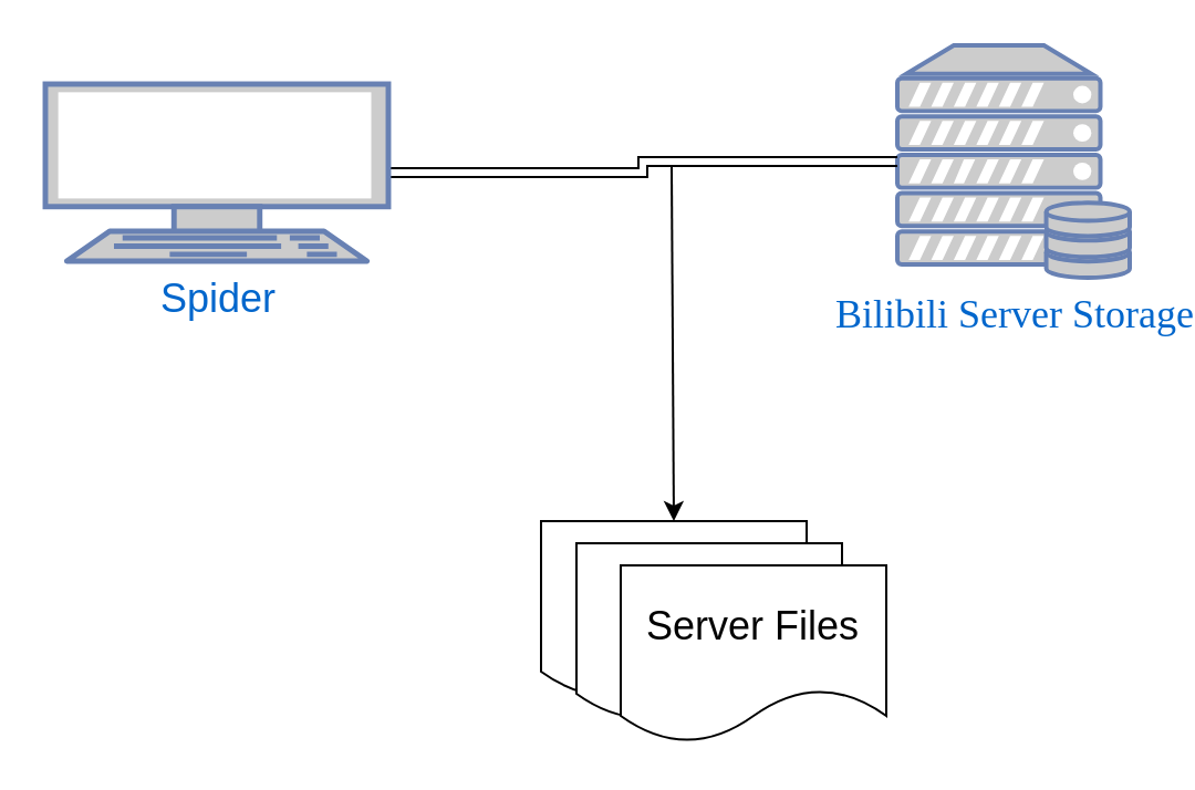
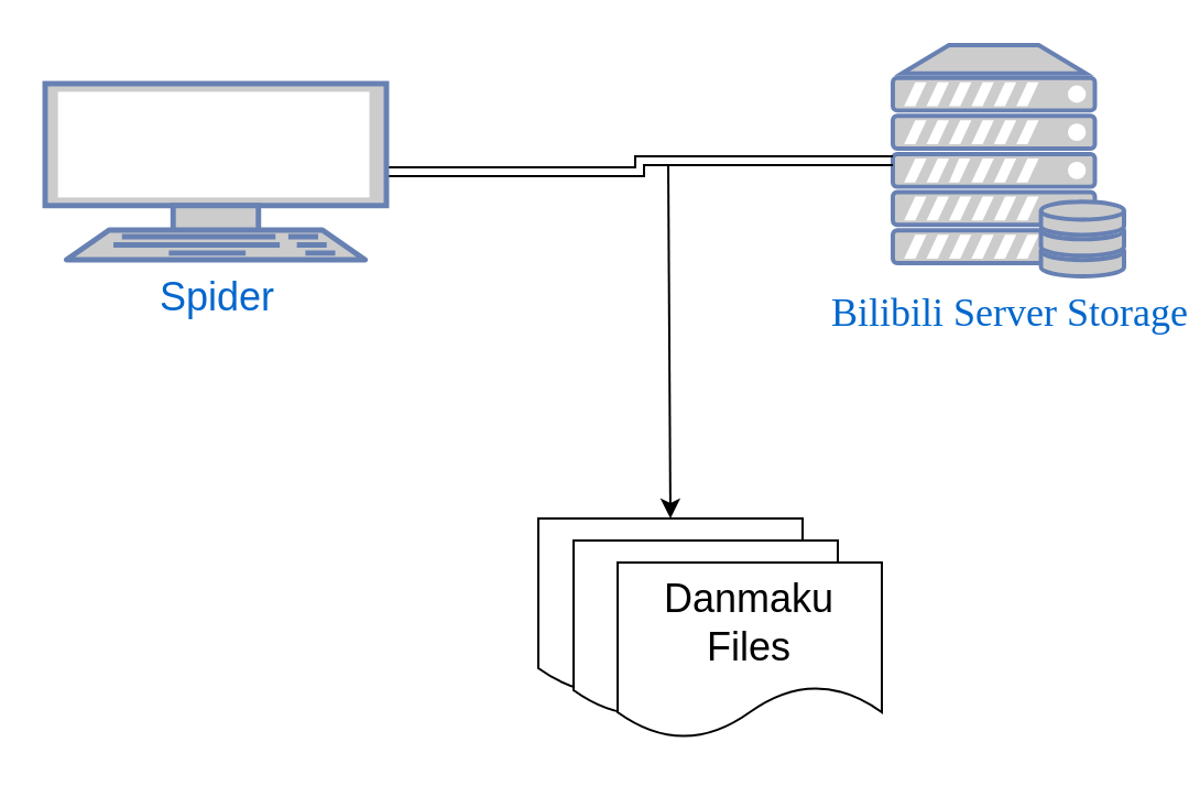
  <mxCell id="0" />
  <mxCell id="1" parent="0" />
  <mxCell id="2" value="&lt;font size=&quot;1&quot; style=&quot;&quot; face=&quot;Times New Roman&quot;&gt;&lt;span style=&quot;font-size: 18px;&quot;&gt;Bilibili Server Storage&lt;/span&gt;&lt;/font&gt;" style="fontColor=#0066CC;verticalAlign=top;verticalLabelPosition=bottom;labelPosition=center;align=center;html=1;outlineConnect=0;fillColor=#CCCCCC;strokeColor=#6881B3;gradientColor=none;gradientDirection=north;strokeWidth=2;shape=mxgraph.networks.server_storage;" vertex="1" parent="1"><mxGeometry x="405" y="20" width="105" height="105" as="geometry" /></mxCell>
  <mxCell id="3" style="edgeStyle=orthogonalEdgeStyle;rounded=0;orthogonalLoop=1;jettySize=auto;html=1;shape=link;" edge="1" parent="1" source="4" target="2"><mxGeometry relative="1" as="geometry" /></mxCell>
  <mxCell id="4" value="&lt;font style=&quot;font-size: 18px;&quot;&gt;Spider&lt;/font&gt;" style="fontColor=#0066CC;verticalAlign=top;verticalLabelPosition=bottom;labelPosition=center;align=center;html=1;outlineConnect=0;fillColor=#CCCCCC;strokeColor=#6881B3;gradientColor=none;gradientDirection=north;strokeWidth=2;shape=mxgraph.networks.terminal;" vertex="1" parent="1"><mxGeometry x="20" y="37.5" width="155" height="80" as="geometry" /></mxCell>
  <mxCell id="5" value="" style="endArrow=classic;html=1;rounded=0;entryX=0.5;entryY=0;entryDx=0;entryDy=0;" edge="1" parent="1" target="7"><mxGeometry width="50" height="50" relative="1" as="geometry"><mxPoint x="303" y="75" as="sourcePoint" /><mxPoint x="303" y="205" as="targetPoint" /></mxGeometry></mxCell>
  <mxCell id="6" value="" style="group" vertex="1" connectable="0" parent="1"><mxGeometry x="244" y="235" width="156" height="100" as="geometry" /></mxCell>
  <mxCell id="7" value="" style="shape=document;whiteSpace=wrap;html=1;boundedLbl=1;" vertex="1" parent="6"><mxGeometry width="120" height="80" as="geometry" /></mxCell>
  <mxCell id="8" value="" style="shape=document;whiteSpace=wrap;html=1;boundedLbl=1;" vertex="1" parent="6"><mxGeometry x="16" y="10" width="120" height="80" as="geometry" /></mxCell>
- <mxCell id="9" value="&lt;font style=&quot;font-size: 18px;&quot;&gt;Server Files&lt;/font&gt;" style="shape=document;whiteSpace=wrap;html=1;boundedLbl=1;" vertex="1" parent="6"><mxGeometry x="36" y="20" width="120" height="80" as="geometry" /></mxCell>
+ <mxCell id="9" value="&lt;font style=&quot;font-size: 18px;&quot;&gt;Danmaku Files&lt;/font&gt;" style="shape=document;whiteSpace=wrap;html=1;boundedLbl=1;" vertex="1" parent="6"><mxGeometry x="36" y="20" width="120" height="80" as="geometry" /></mxCell>
